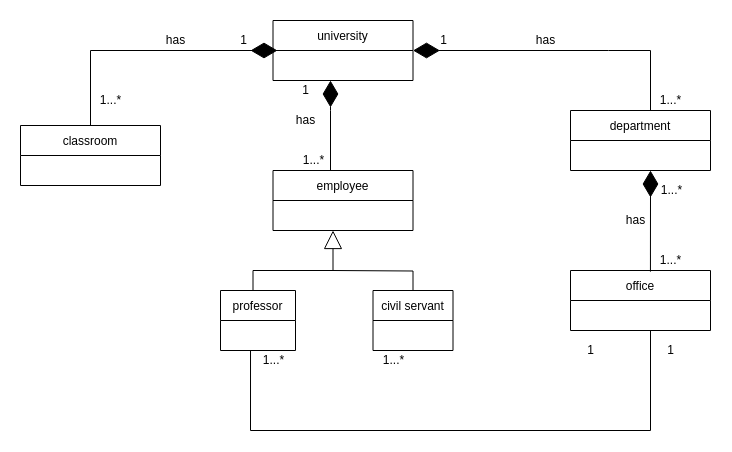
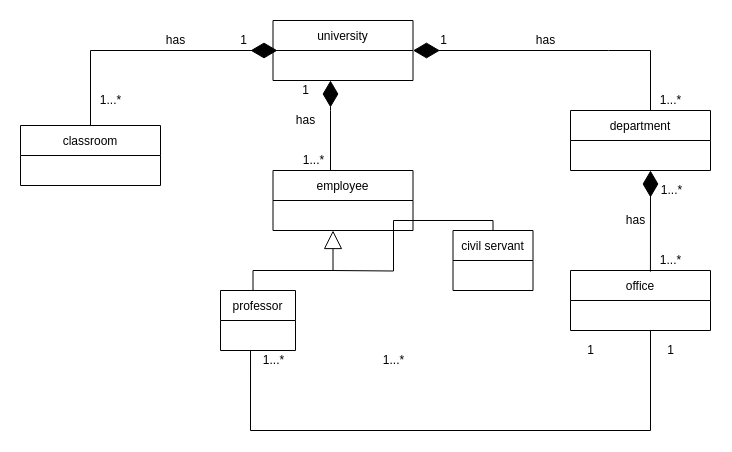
  <mxCell id="0" />
  <mxCell id="1" parent="0" />
  <mxCell id="2" value="classroom" style="swimlane;fontStyle=0;childLayout=stackLayout;horizontal=1;startSize=30;horizontalStack=0;resizeParent=1;resizeParentMax=0;resizeLast=0;collapsible=1;marginBottom=0;" vertex="1" parent="1"><mxGeometry x="20" y="125" width="140" height="60" as="geometry" /></mxCell>
  <mxCell id="3" value="&#10;department&#10;" style="swimlane;fontStyle=0;childLayout=stackLayout;horizontal=1;startSize=30;horizontalStack=0;resizeParent=1;resizeParentMax=0;resizeLast=0;collapsible=1;marginBottom=0;" vertex="1" parent="1"><mxGeometry x="570" y="110" width="140" height="60" as="geometry" /></mxCell>
  <mxCell id="4" value="office" style="swimlane;fontStyle=0;childLayout=stackLayout;horizontal=1;startSize=30;horizontalStack=0;resizeParent=1;resizeParentMax=0;resizeLast=0;collapsible=1;marginBottom=0;" vertex="1" parent="1"><mxGeometry x="570" y="270" width="140" height="60" as="geometry" /></mxCell>
  <mxCell id="5" value="employee" style="swimlane;fontStyle=0;childLayout=stackLayout;horizontal=1;startSize=30;horizontalStack=0;resizeParent=1;resizeParentMax=0;resizeLast=0;collapsible=1;marginBottom=0;" vertex="1" parent="1"><mxGeometry x="272.5" y="170" width="140" height="60" as="geometry" /></mxCell>
  <mxCell id="6" value="university" style="swimlane;fontStyle=0;childLayout=stackLayout;horizontal=1;startSize=30;horizontalStack=0;resizeParent=1;resizeParentMax=0;resizeLast=0;collapsible=1;marginBottom=0;" vertex="1" parent="1"><mxGeometry x="272.5" y="20" width="140" height="60" as="geometry" /></mxCell>
  <mxCell id="7" value="" style="endArrow=diamondThin;endFill=1;endSize=24;html=1;rounded=0;exitX=0.5;exitY=0;exitDx=0;exitDy=0;" edge="1" parent="1" source="2"><mxGeometry width="160" relative="1" as="geometry"><mxPoint x="130" y="49.5" as="sourcePoint" /><mxPoint x="250" y="50" as="targetPoint" /><Array as="points"><mxPoint x="90" y="50" /><mxPoint x="270" y="50" /></Array></mxGeometry></mxCell>
  <mxCell id="8" value="" style="endArrow=diamondThin;endFill=1;endSize=24;html=1;rounded=0;entryX=1;entryY=0.5;entryDx=0;entryDy=0;exitX=0;exitY=1;exitDx=0;exitDy=0;exitPerimeter=0;" edge="1" parent="1" source="12" target="6"><mxGeometry width="160" relative="1" as="geometry"><mxPoint x="470" y="180" as="sourcePoint" /><mxPoint x="431.54" y="48.59" as="targetPoint" /><Array as="points"><mxPoint x="650" y="50" /><mxPoint x="608" y="50" /></Array></mxGeometry></mxCell>
  <mxCell id="9" value="1" style="text;html=1;resizable=0;autosize=1;align=center;verticalAlign=middle;points=[];fillColor=none;strokeColor=none;rounded=0;" vertex="1" parent="1"><mxGeometry x="232.5" y="30" width="20" height="20" as="geometry" /></mxCell>
  <mxCell id="10" value="1...*" style="text;html=1;resizable=0;autosize=1;align=center;verticalAlign=middle;points=[];fillColor=none;strokeColor=none;rounded=0;" vertex="1" parent="1"><mxGeometry x="90" y="90" width="40" height="20" as="geometry" /></mxCell>
  <mxCell id="11" value="1" style="text;html=1;resizable=0;autosize=1;align=center;verticalAlign=middle;points=[];fillColor=none;strokeColor=none;rounded=0;" vertex="1" parent="1"><mxGeometry x="432.5" y="30" width="20" height="20" as="geometry" /></mxCell>
  <mxCell id="12" value="1...*" style="text;html=1;resizable=0;autosize=1;align=center;verticalAlign=middle;points=[];fillColor=none;strokeColor=none;rounded=0;" vertex="1" parent="1"><mxGeometry x="650" y="90" width="40" height="20" as="geometry" /></mxCell>
  <mxCell id="13" value="has" style="text;html=1;resizable=0;autosize=1;align=center;verticalAlign=middle;points=[];fillColor=none;strokeColor=none;rounded=0;" vertex="1" parent="1"><mxGeometry x="160" y="30" width="30" height="20" as="geometry" /></mxCell>
  <mxCell id="14" value="has" style="text;html=1;resizable=0;autosize=1;align=center;verticalAlign=middle;points=[];fillColor=none;strokeColor=none;rounded=0;" vertex="1" parent="1"><mxGeometry x="530" y="30" width="30" height="20" as="geometry" /></mxCell>
  <mxCell id="15" value="" style="endArrow=diamondThin;endFill=1;endSize=24;html=1;rounded=0;exitX=0.571;exitY=0.019;exitDx=0;exitDy=0;exitPerimeter=0;" edge="1" parent="1" source="4"><mxGeometry width="160" relative="1" as="geometry"><mxPoint x="410" y="170" as="sourcePoint" /><mxPoint x="650" y="170" as="targetPoint" /><Array as="points"><mxPoint x="650" y="190" /></Array></mxGeometry></mxCell>
  <mxCell id="16" value="" style="endArrow=diamondThin;endFill=1;endSize=24;html=1;rounded=0;" edge="1" parent="1"><mxGeometry width="160" relative="1" as="geometry"><mxPoint x="330" y="170" as="sourcePoint" /><mxPoint x="330" y="80" as="targetPoint" /><Array as="points"><mxPoint x="330" y="110" /></Array></mxGeometry></mxCell>
  <mxCell id="17" value="professor" style="swimlane;fontStyle=0;childLayout=stackLayout;horizontal=1;startSize=30;horizontalStack=0;resizeParent=1;resizeParentMax=0;resizeLast=0;collapsible=1;marginBottom=0;" vertex="1" parent="1"><mxGeometry x="220" y="290" width="75" height="60" as="geometry" /></mxCell>
- <mxCell id="18" value="civil servant" style="swimlane;fontStyle=0;childLayout=stackLayout;horizontal=1;startSize=30;horizontalStack=0;resizeParent=1;resizeParentMax=0;resizeLast=0;collapsible=1;marginBottom=0;" vertex="1" parent="1"><mxGeometry x="372.5" y="290" width="80" height="60" as="geometry" /></mxCell>
+ <mxCell id="18" value="civil servant" style="swimlane;fontStyle=0;childLayout=stackLayout;horizontal=1;startSize=30;horizontalStack=0;resizeParent=1;resizeParentMax=0;resizeLast=0;collapsible=1;marginBottom=0;" vertex="1" parent="1"><mxGeometry x="452.5" y="230" width="80" height="60" as="geometry" /></mxCell>
  <mxCell id="19" value="" style="endArrow=block;endSize=16;endFill=0;html=1;rounded=0;" edge="1" parent="1"><mxGeometry width="160" relative="1" as="geometry"><mxPoint x="252.5" y="290" as="sourcePoint" /><mxPoint x="332.5" y="230" as="targetPoint" /><Array as="points"><mxPoint x="252.5" y="270" /><mxPoint x="332.5" y="270" /></Array></mxGeometry></mxCell>
  <mxCell id="20" value="" style="endArrow=none;html=1;edgeStyle=orthogonalEdgeStyle;rounded=0;entryX=0.5;entryY=0;entryDx=0;entryDy=0;" edge="1" parent="1" target="18"><mxGeometry relative="1" as="geometry"><mxPoint x="332.5" y="270" as="sourcePoint" /><mxPoint x="642.5" y="270" as="targetPoint" /></mxGeometry></mxCell>
  <mxCell id="21" value="" style="endArrow=none;html=1;edgeStyle=orthogonalEdgeStyle;rounded=0;exitX=-0.062;exitY=0;exitDx=0;exitDy=0;exitPerimeter=0;" edge="1" parent="1" source="29"><mxGeometry relative="1" as="geometry"><mxPoint x="170" y="350" as="sourcePoint" /><mxPoint x="650" y="330" as="targetPoint" /><Array as="points"><mxPoint x="250" y="430" /><mxPoint x="650" y="430" /></Array></mxGeometry></mxCell>
  <mxCell id="22" value="1...*" style="text;html=1;resizable=0;autosize=1;align=center;verticalAlign=middle;points=[];fillColor=none;strokeColor=none;rounded=0;" vertex="1" parent="1"><mxGeometry x="651" y="180" width="40" height="20" as="geometry" /></mxCell>
  <mxCell id="23" value="1" style="text;html=1;resizable=0;autosize=1;align=center;verticalAlign=middle;points=[];fillColor=none;strokeColor=none;rounded=0;" vertex="1" parent="1"><mxGeometry x="295" y="80" width="20" height="20" as="geometry" /></mxCell>
  <mxCell id="24" value="has" style="text;html=1;resizable=0;autosize=1;align=center;verticalAlign=middle;points=[];fillColor=none;strokeColor=none;rounded=0;" vertex="1" parent="1"><mxGeometry x="620" y="210" width="30" height="20" as="geometry" /></mxCell>
  <mxCell id="25" value="has" style="text;html=1;resizable=0;autosize=1;align=center;verticalAlign=middle;points=[];fillColor=none;strokeColor=none;rounded=0;" vertex="1" parent="1"><mxGeometry x="290" y="110" width="30" height="20" as="geometry" /></mxCell>
  <mxCell id="26" value="1...*" style="text;html=1;resizable=0;autosize=1;align=center;verticalAlign=middle;points=[];fillColor=none;strokeColor=none;rounded=0;" vertex="1" parent="1"><mxGeometry x="650" y="250" width="40" height="20" as="geometry" /></mxCell>
  <mxCell id="27" value="1...*" style="text;html=1;resizable=0;autosize=1;align=center;verticalAlign=middle;points=[];fillColor=none;strokeColor=none;rounded=0;" vertex="1" parent="1"><mxGeometry x="292.5" y="150" width="40" height="20" as="geometry" /></mxCell>
  <mxCell id="28" value="1...*" style="text;html=1;resizable=0;autosize=1;align=center;verticalAlign=middle;points=[];fillColor=none;strokeColor=none;rounded=0;" vertex="1" parent="1"><mxGeometry x="372.5" y="350" width="40" height="20" as="geometry" /></mxCell>
  <mxCell id="29" value="1...*" style="text;html=1;resizable=0;autosize=1;align=center;verticalAlign=middle;points=[];fillColor=none;strokeColor=none;rounded=0;" vertex="1" parent="1"><mxGeometry x="252.5" y="350" width="40" height="20" as="geometry" /></mxCell>
  <mxCell id="30" value="1" style="text;html=1;resizable=0;autosize=1;align=center;verticalAlign=middle;points=[];fillColor=none;strokeColor=none;rounded=0;" vertex="1" parent="1"><mxGeometry x="580" y="340" width="20" height="20" as="geometry" /></mxCell>
  <mxCell id="31" value="1" style="text;html=1;resizable=0;autosize=1;align=center;verticalAlign=middle;points=[];fillColor=none;strokeColor=none;rounded=0;" vertex="1" parent="1"><mxGeometry x="660" y="340" width="20" height="20" as="geometry" /></mxCell>
